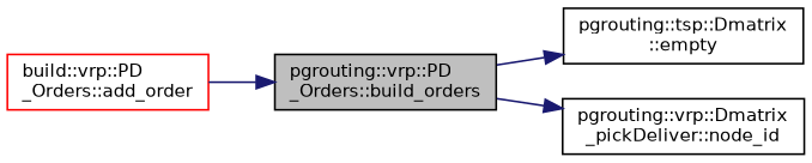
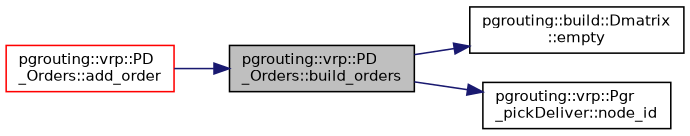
  digraph {
    rankdir=LR
    node [color=black fillcolor=white fontname=Helvetica fontsize=10 shape=record style=filled]
    edge [color=midnightblue fontname=Helvetica fontsize=10 labelfontname=Helvetica labelfontsize=10 style=solid]
    n1 [fillcolor=grey75 fontcolor=black height=0.2 label="pgrouting::vrp::PD\l_Orders::build_orders" width=0.4]
-   n2 [height=0.2 label="pgrouting::tsp::Dmatrix\l::empty" width=0.4]
-   n3 [height=0.2 label="pgrouting::vrp::Dmatrix\l_pickDeliver::node_id" width=0.4]
-   n4 [color=red height=0.2 label="build::vrp::PD\l_Orders::add_order" width=0.4]
+   n2 [height=0.2 label="pgrouting::build::Dmatrix\l::empty" width=0.4]
+   n3 [height=0.2 label="pgrouting::vrp::Pgr\l_pickDeliver::node_id" width=0.4]
+   n4 [color=red height=0.2 label="pgrouting::vrp::PD\l_Orders::add_order" width=0.4]
    n1 -> n2
    n1 -> n3
    n4 -> n1
  }
